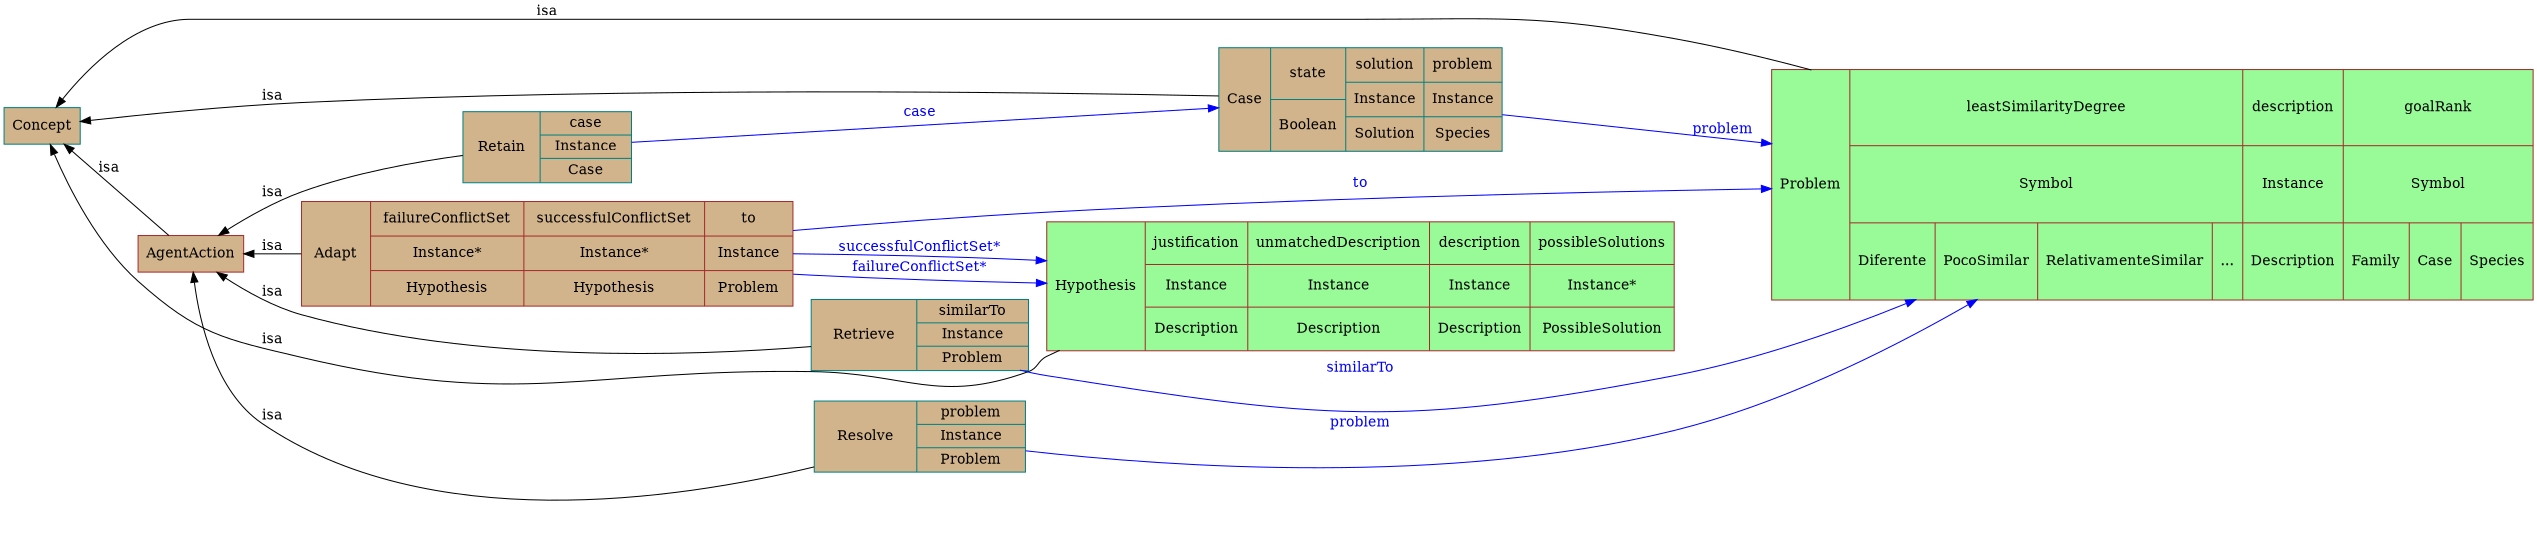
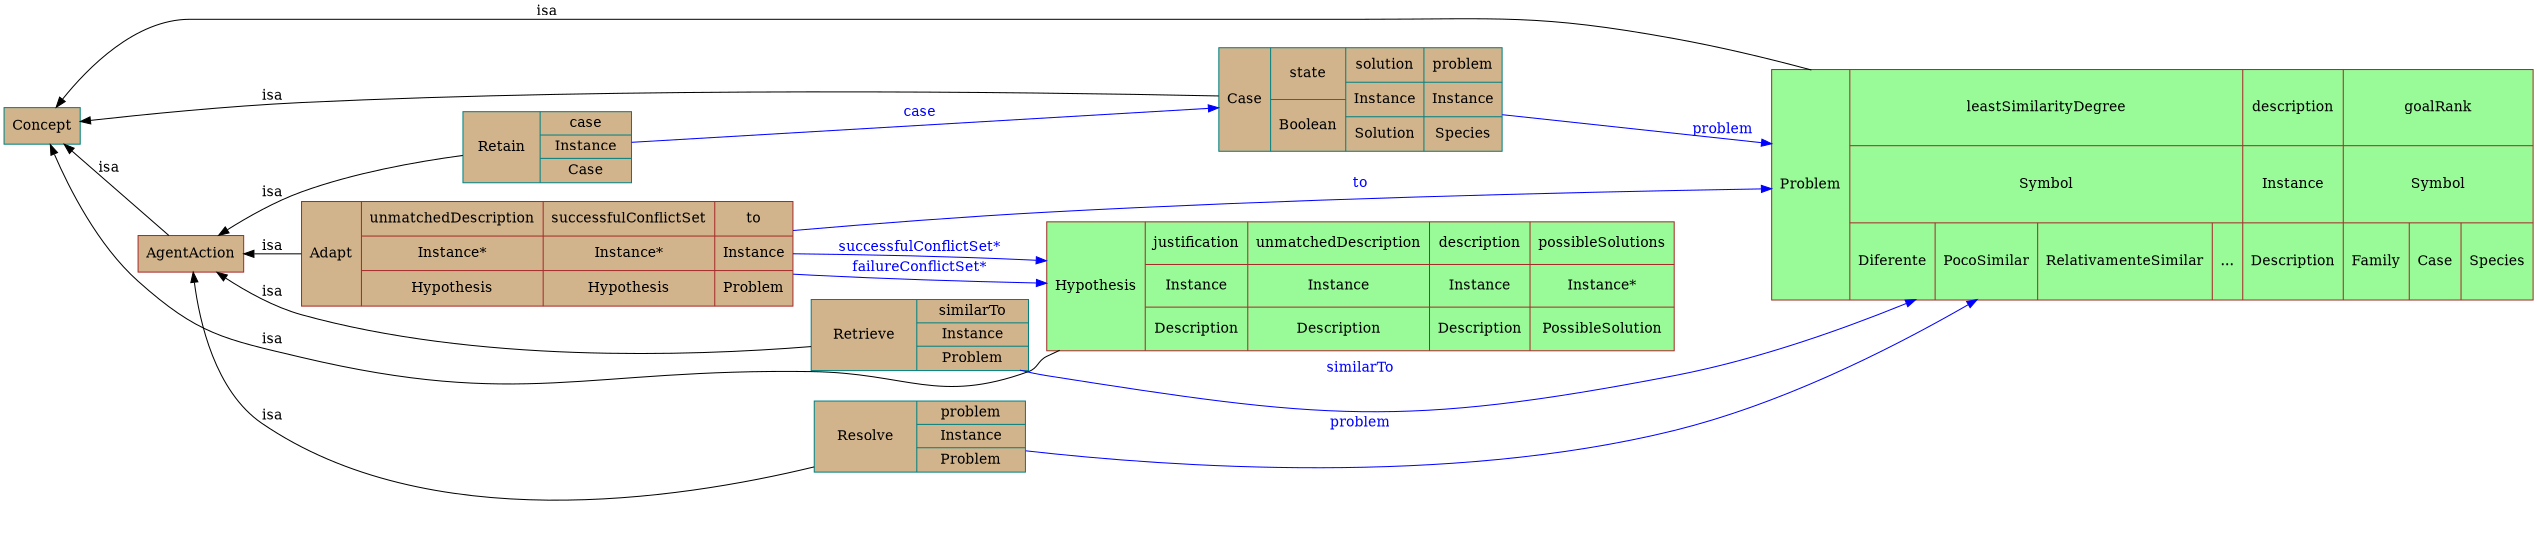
  digraph {
    rankdir=LR
    node [color=teal fillcolor=tan fontcolor="0.0,0.0,0.0" shape=record style=filled]
    edge [color="0.0,0.0,0.0" dir=back fontcolor="0.0,0.0,0.0"]
    n1 [color=brown fillcolor=palegreen height=3.1389 label="{Problem|{leastSimilarityDegree|Symbol|{Diferente|PocoSimilar|RelativamenteSimilar|...}}|{description|Instance|{Description}}|{goalRank|Symbol|{Family|Case|Species}}}" width=5.0278]
    n2 [height=0.5 label=Concept shape=box width=0.97222]
    n3 [color=brown height=0.5 label=AgentAction shape=box width=1.2778]
    n4 [color=brown fillcolor=palegreen height=1.75 label="{Hypothesis|{justification|Instance|{Description}}|{unmatchedDescription|Instance|{Description}}|{description|Instance|{Description}}|{possibleSolutions|Instance*|{PossibleSolution}}}" width=4.5278]
    n5 [height=1.4028 label="{Case|{state|Boolean}|{solution|Instance|{Solution}}|{problem|Instance|{Species}}}" width=2.8889]
-   n6 [color=brown height=1.4028 label="{Adapt|{failureConflictSet|Instance*|{Hypothesis}}|{successfulConflictSet|Instance*|{Hypothesis}}|{to|Instance|{Problem}}}" width=4.3889]
+   n6 [color=brown height=1.4028 label="{Adapt|{unmatchedDescription|Instance*|{Hypothesis}}|{successfulConflictSet|Instance*|{Hypothesis}}|{to|Instance|{Problem}}}" width=4.3889]
    n7 [height=0.70833 label="{Retrieve|{similarTo|Instance|{Problem}}}" width=2.9722]
    n8 [height=0.70833 label="{Retain|{case|Instance|{Case}}}" width=2.3056]
    n9 [height=0.70833 label="{Resolve|{problem|Instance|{Problem}}}" width=2.8889]
    n2 -> n1 [label=isa]
    n2 -> n3 [label=isa]
    n2 -> n4 [label=isa]
    n2 -> n5 [label=isa]
    n3 -> n6 [label=isa]
    n3 -> n7 [label=isa]
    n3 -> n8 [label=isa]
    n3 -> n9 [label=isa]
    n5 -> n1 [color="0.6666667,1.0,1.0" fontcolor="0.6666667,1.0,1.0" label=problem style=filled dir=""]
    n6 -> n1 [color="0.6666667,1.0,1.0" fontcolor="0.6666667,1.0,1.0" label=to style=filled dir=""]
    n6 -> n4 [color="0.6666667,1.0,1.0" fontcolor="0.6666667,1.0,1.0" label="failureConflictSet*" style=filled dir=""]
    n6 -> n4 [color="0.6666667,1.0,1.0" fontcolor="0.6666667,1.0,1.0" label="successfulConflictSet*" style=filled dir=""]
    n7 -> n1 [color="0.6666667,1.0,1.0" fontcolor="0.6666667,1.0,1.0" label=similarTo style=filled dir=""]
    n8 -> n5 [color="0.6666667,1.0,1.0" fontcolor="0.6666667,1.0,1.0" label=case style=filled dir=""]
    n9 -> n1 [color="0.6666667,1.0,1.0" fontcolor="0.6666667,1.0,1.0" label=problem style=filled dir=""]
  }
